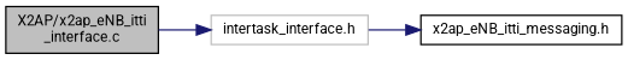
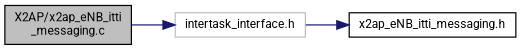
  digraph {
    fontname=Roboto
    rankdir=LR
    node [color=black fillcolor=white fontname=Roboto fontsize=10 shape=record style=filled]
    edge [color=midnightblue fontname=Roboto fontsize=10 labelfontname=Helvetica labelfontsize=10 style=solid]
-   n1 [fillcolor=grey75 fontcolor=black height=0.2 label="X2AP/x2ap_eNB_itti\l_interface.c" width=0.4]
+   n1 [fillcolor=grey75 fontcolor=black height=0.2 label="X2AP/x2ap_eNB_itti\l_messaging.c" width=0.4]
    n2 [color=grey75 height=0.2 label="intertask_interface.h" width=0.4]
    n3 [height=0.2 label="x2ap_eNB_itti_messaging.h" width=0.4]
    n1 -> n2
    n2 -> n3
  }
